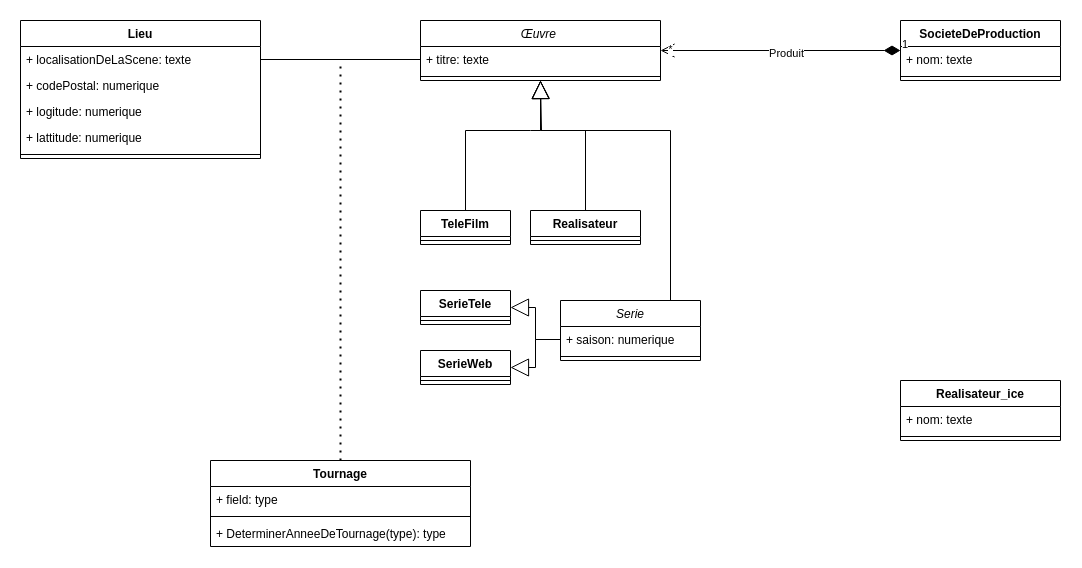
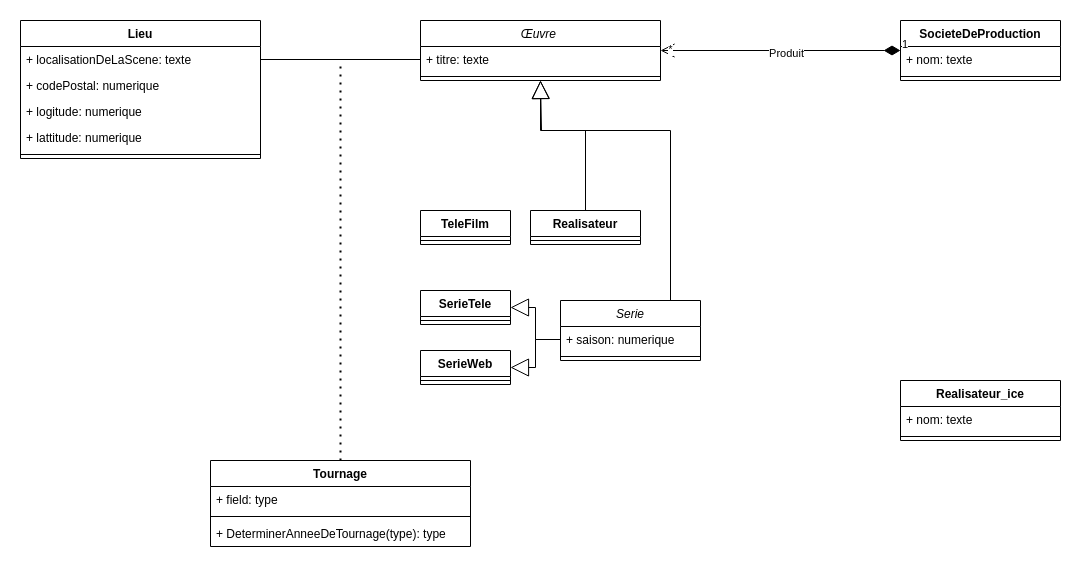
  <mxCell id="0" />
  <mxCell id="1" parent="0" />
  <mxCell id="2" value="Lieu" style="swimlane;fontStyle=1;align=center;verticalAlign=top;childLayout=stackLayout;horizontal=1;startSize=26;horizontalStack=0;resizeParent=1;resizeParentMax=0;resizeLast=0;collapsible=1;marginBottom=0;whiteSpace=wrap;html=1;" vertex="1" parent="1"><mxGeometry x="20" y="20" width="240" height="138" as="geometry" /></mxCell>
  <mxCell id="3" value="+ localisationDeLaScene: texte" style="text;strokeColor=none;fillColor=none;align=left;verticalAlign=top;spacingLeft=4;spacingRight=4;overflow=hidden;rotatable=0;points=[[0,0.5],[1,0.5]];portConstraint=eastwest;whiteSpace=wrap;html=1;" vertex="1" parent="2"><mxGeometry y="26" width="240" height="26" as="geometry" /></mxCell>
  <mxCell id="4" value="+ codePostal: numerique" style="text;strokeColor=none;fillColor=none;align=left;verticalAlign=top;spacingLeft=4;spacingRight=4;overflow=hidden;rotatable=0;points=[[0,0.5],[1,0.5]];portConstraint=eastwest;whiteSpace=wrap;html=1;" vertex="1" parent="2"><mxGeometry y="52" width="240" height="26" as="geometry" /></mxCell>
  <mxCell id="5" value="+ logitude: numerique" style="text;strokeColor=none;fillColor=none;align=left;verticalAlign=top;spacingLeft=4;spacingRight=4;overflow=hidden;rotatable=0;points=[[0,0.5],[1,0.5]];portConstraint=eastwest;whiteSpace=wrap;html=1;" vertex="1" parent="2"><mxGeometry y="78" width="240" height="26" as="geometry" /></mxCell>
  <mxCell id="6" value="+ lattitude: numerique" style="text;strokeColor=none;fillColor=none;align=left;verticalAlign=top;spacingLeft=4;spacingRight=4;overflow=hidden;rotatable=0;points=[[0,0.5],[1,0.5]];portConstraint=eastwest;whiteSpace=wrap;html=1;" vertex="1" parent="2"><mxGeometry y="104" width="240" height="26" as="geometry" /></mxCell>
  <mxCell id="7" value="" style="line;strokeWidth=1;fillColor=none;align=left;verticalAlign=middle;spacingTop=-1;spacingLeft=3;spacingRight=3;rotatable=0;labelPosition=right;points=[];portConstraint=eastwest;strokeColor=inherit;" vertex="1" parent="2"><mxGeometry y="130" width="240" height="8" as="geometry" /></mxCell>
  <mxCell id="8" value="&lt;span style=&quot;font-weight: normal;&quot;&gt;&lt;i&gt;Serie&lt;/i&gt;&lt;/span&gt;" style="swimlane;fontStyle=1;align=center;verticalAlign=top;childLayout=stackLayout;horizontal=1;startSize=26;horizontalStack=0;resizeParent=1;resizeParentMax=0;resizeLast=0;collapsible=1;marginBottom=0;whiteSpace=wrap;html=1;" vertex="1" parent="1"><mxGeometry x="560" y="300" width="140" height="60" as="geometry" /></mxCell>
  <mxCell id="9" value="+ saison: numerique" style="text;strokeColor=none;fillColor=none;align=left;verticalAlign=top;spacingLeft=4;spacingRight=4;overflow=hidden;rotatable=0;points=[[0,0.5],[1,0.5]];portConstraint=eastwest;whiteSpace=wrap;html=1;" vertex="1" parent="8"><mxGeometry y="26" width="140" height="26" as="geometry" /></mxCell>
  <mxCell id="10" value="" style="line;strokeWidth=1;fillColor=none;align=left;verticalAlign=middle;spacingTop=-1;spacingLeft=3;spacingRight=3;rotatable=0;labelPosition=right;points=[];portConstraint=eastwest;strokeColor=inherit;" vertex="1" parent="8"><mxGeometry y="52" width="140" height="8" as="geometry" /></mxCell>
  <mxCell id="11" value="SocieteDeProduction" style="swimlane;fontStyle=1;align=center;verticalAlign=top;childLayout=stackLayout;horizontal=1;startSize=26;horizontalStack=0;resizeParent=1;resizeParentMax=0;resizeLast=0;collapsible=1;marginBottom=0;whiteSpace=wrap;html=1;" vertex="1" parent="1"><mxGeometry x="900" y="20" width="160" height="60" as="geometry" /></mxCell>
  <mxCell id="12" value="+ nom: texte" style="text;strokeColor=none;fillColor=none;align=left;verticalAlign=top;spacingLeft=4;spacingRight=4;overflow=hidden;rotatable=0;points=[[0,0.5],[1,0.5]];portConstraint=eastwest;whiteSpace=wrap;html=1;" vertex="1" parent="11"><mxGeometry y="26" width="160" height="26" as="geometry" /></mxCell>
  <mxCell id="13" value="" style="line;strokeWidth=1;fillColor=none;align=left;verticalAlign=middle;spacingTop=-1;spacingLeft=3;spacingRight=3;rotatable=0;labelPosition=right;points=[];portConstraint=eastwest;strokeColor=inherit;" vertex="1" parent="11"><mxGeometry y="52" width="160" height="8" as="geometry" /></mxCell>
  <mxCell id="14" value="Realisateur_ice" style="swimlane;fontStyle=1;align=center;verticalAlign=top;childLayout=stackLayout;horizontal=1;startSize=26;horizontalStack=0;resizeParent=1;resizeParentMax=0;resizeLast=0;collapsible=1;marginBottom=0;whiteSpace=wrap;html=1;" vertex="1" parent="1"><mxGeometry x="900" y="380" width="160" height="60" as="geometry" /></mxCell>
  <mxCell id="15" value="+ nom: texte" style="text;strokeColor=none;fillColor=none;align=left;verticalAlign=top;spacingLeft=4;spacingRight=4;overflow=hidden;rotatable=0;points=[[0,0.5],[1,0.5]];portConstraint=eastwest;whiteSpace=wrap;html=1;" vertex="1" parent="14"><mxGeometry y="26" width="160" height="26" as="geometry" /></mxCell>
  <mxCell id="16" value="" style="line;strokeWidth=1;fillColor=none;align=left;verticalAlign=middle;spacingTop=-1;spacingLeft=3;spacingRight=3;rotatable=0;labelPosition=right;points=[];portConstraint=eastwest;strokeColor=inherit;" vertex="1" parent="14"><mxGeometry y="52" width="160" height="8" as="geometry" /></mxCell>
  <mxCell id="17" value="TeleFilm&lt;div&gt;&lt;br&gt;&lt;/div&gt;" style="swimlane;fontStyle=1;align=center;verticalAlign=top;childLayout=stackLayout;horizontal=1;startSize=26;horizontalStack=0;resizeParent=1;resizeParentMax=0;resizeLast=0;collapsible=1;marginBottom=0;whiteSpace=wrap;html=1;" vertex="1" parent="1"><mxGeometry x="420" y="210" width="90" height="34" as="geometry" /></mxCell>
  <mxCell id="18" value="" style="line;strokeWidth=1;fillColor=none;align=left;verticalAlign=middle;spacingTop=-1;spacingLeft=3;spacingRight=3;rotatable=0;labelPosition=right;points=[];portConstraint=eastwest;strokeColor=inherit;" vertex="1" parent="17"><mxGeometry y="26" width="90" height="8" as="geometry" /></mxCell>
  <mxCell id="19" value="Realisateur&lt;div&gt;&lt;br&gt;&lt;/div&gt;" style="swimlane;fontStyle=1;align=center;verticalAlign=top;childLayout=stackLayout;horizontal=1;startSize=26;horizontalStack=0;resizeParent=1;resizeParentMax=0;resizeLast=0;collapsible=1;marginBottom=0;whiteSpace=wrap;html=1;" vertex="1" parent="1"><mxGeometry x="530" y="210" width="110" height="34" as="geometry" /></mxCell>
  <mxCell id="20" value="" style="line;strokeWidth=1;fillColor=none;align=left;verticalAlign=middle;spacingTop=-1;spacingLeft=3;spacingRight=3;rotatable=0;labelPosition=right;points=[];portConstraint=eastwest;strokeColor=inherit;" vertex="1" parent="19"><mxGeometry y="26" width="110" height="8" as="geometry" /></mxCell>
  <mxCell id="21" value="Tournage" style="swimlane;fontStyle=1;align=center;verticalAlign=top;childLayout=stackLayout;horizontal=1;startSize=26;horizontalStack=0;resizeParent=1;resizeParentMax=0;resizeLast=0;collapsible=1;marginBottom=0;whiteSpace=wrap;html=1;" vertex="1" parent="1"><mxGeometry x="210" y="460" width="260" height="86" as="geometry" /></mxCell>
  <mxCell id="22" value="+ field: type" style="text;strokeColor=none;fillColor=none;align=left;verticalAlign=top;spacingLeft=4;spacingRight=4;overflow=hidden;rotatable=0;points=[[0,0.5],[1,0.5]];portConstraint=eastwest;whiteSpace=wrap;html=1;" vertex="1" parent="21"><mxGeometry y="26" width="260" height="26" as="geometry" /></mxCell>
  <mxCell id="23" value="" style="line;strokeWidth=1;fillColor=none;align=left;verticalAlign=middle;spacingTop=-1;spacingLeft=3;spacingRight=3;rotatable=0;labelPosition=right;points=[];portConstraint=eastwest;strokeColor=inherit;" vertex="1" parent="21"><mxGeometry y="52" width="260" height="8" as="geometry" /></mxCell>
  <mxCell id="24" value="+ DeterminerAnneeDeTournage(type): type" style="text;strokeColor=none;fillColor=none;align=left;verticalAlign=top;spacingLeft=4;spacingRight=4;overflow=hidden;rotatable=0;points=[[0,0.5],[1,0.5]];portConstraint=eastwest;whiteSpace=wrap;html=1;" vertex="1" parent="21"><mxGeometry y="60" width="260" height="26" as="geometry" /></mxCell>
  <mxCell id="25" value="Serie&lt;span style=&quot;background-color: transparent; color: light-dark(rgb(0, 0, 0), rgb(255, 255, 255));&quot;&gt;Tele&lt;/span&gt;" style="swimlane;fontStyle=1;align=center;verticalAlign=top;childLayout=stackLayout;horizontal=1;startSize=26;horizontalStack=0;resizeParent=1;resizeParentMax=0;resizeLast=0;collapsible=1;marginBottom=0;whiteSpace=wrap;html=1;" vertex="1" parent="1"><mxGeometry x="420" y="290" width="90" height="34" as="geometry" /></mxCell>
  <mxCell id="26" value="" style="line;strokeWidth=1;fillColor=none;align=left;verticalAlign=middle;spacingTop=-1;spacingLeft=3;spacingRight=3;rotatable=0;labelPosition=right;points=[];portConstraint=eastwest;strokeColor=inherit;" vertex="1" parent="25"><mxGeometry y="26" width="90" height="8" as="geometry" /></mxCell>
  <mxCell id="27" value="SerieWeb" style="swimlane;fontStyle=1;align=center;verticalAlign=top;childLayout=stackLayout;horizontal=1;startSize=26;horizontalStack=0;resizeParent=1;resizeParentMax=0;resizeLast=0;collapsible=1;marginBottom=0;whiteSpace=wrap;html=1;" vertex="1" parent="1"><mxGeometry x="420" y="350" width="90" height="34" as="geometry" /></mxCell>
  <mxCell id="28" value="" style="line;strokeWidth=1;fillColor=none;align=left;verticalAlign=middle;spacingTop=-1;spacingLeft=3;spacingRight=3;rotatable=0;labelPosition=right;points=[];portConstraint=eastwest;strokeColor=inherit;" vertex="1" parent="27"><mxGeometry y="26" width="90" height="8" as="geometry" /></mxCell>
  <mxCell id="29" value="&lt;span style=&quot;font-weight: normal;&quot;&gt;&lt;i&gt;Œuvre&amp;nbsp;&lt;/i&gt;&lt;/span&gt;" style="swimlane;fontStyle=1;align=center;verticalAlign=top;childLayout=stackLayout;horizontal=1;startSize=26;horizontalStack=0;resizeParent=1;resizeParentMax=0;resizeLast=0;collapsible=1;marginBottom=0;whiteSpace=wrap;html=1;" vertex="1" parent="1"><mxGeometry x="420" y="20" width="240" height="60" as="geometry" /></mxCell>
  <mxCell id="30" value="+ titre: texte" style="text;strokeColor=none;fillColor=none;align=left;verticalAlign=top;spacingLeft=4;spacingRight=4;overflow=hidden;rotatable=0;points=[[0,0.5],[1,0.5]];portConstraint=eastwest;whiteSpace=wrap;html=1;" vertex="1" parent="29"><mxGeometry y="26" width="240" height="26" as="geometry" /></mxCell>
  <mxCell id="31" value="" style="line;strokeWidth=1;fillColor=none;align=left;verticalAlign=middle;spacingTop=-1;spacingLeft=3;spacingRight=3;rotatable=0;labelPosition=right;points=[];portConstraint=eastwest;strokeColor=inherit;" vertex="1" parent="29"><mxGeometry y="52" width="240" height="8" as="geometry" /></mxCell>
- <mxCell id="32" value="" style="endArrow=block;endSize=16;endFill=0;html=1;rounded=0;exitX=0.5;exitY=0;exitDx=0;exitDy=0;entryX=0.5;entryY=1;entryDx=0;entryDy=0;curved=0;" edge="1" parent="1" source="17" target="29"><mxGeometry width="160" relative="1" as="geometry"><mxPoint x="430" y="300" as="sourcePoint" /><mxPoint x="590" y="300" as="targetPoint" /><Array as="points"><mxPoint x="465" y="130" /><mxPoint x="530" y="130" /><mxPoint x="540" y="130" /></Array></mxGeometry></mxCell>
  <mxCell id="33" value="" style="endArrow=block;endSize=16;endFill=0;html=1;rounded=0;exitX=0.5;exitY=0;exitDx=0;exitDy=0;edgeStyle=orthogonalEdgeStyle;curved=0;" edge="1" parent="1" source="19"><mxGeometry x="-0.124" width="160" relative="1" as="geometry"><mxPoint x="430" y="300" as="sourcePoint" /><mxPoint x="540" y="80" as="targetPoint" /><Array as="points"><mxPoint x="585" y="130" /><mxPoint x="541" y="130" /></Array><mxPoint x="1" as="offset" /></mxGeometry></mxCell>
  <mxCell id="34" value="" style="endArrow=block;endSize=16;endFill=0;html=1;rounded=0;edgeStyle=orthogonalEdgeStyle;curved=0;exitX=0.75;exitY=0;exitDx=0;exitDy=0;" edge="1" parent="1" source="8"><mxGeometry x="-0.124" width="160" relative="1" as="geometry"><mxPoint x="670" y="250" as="sourcePoint" /><mxPoint x="540" y="80" as="targetPoint" /><Array as="points"><mxPoint x="670" y="300" /><mxPoint x="670" y="130" /><mxPoint x="540" y="130" /></Array><mxPoint x="1" as="offset" /></mxGeometry></mxCell>
  <mxCell id="35" value="" style="endArrow=block;endSize=16;endFill=0;html=1;rounded=0;entryX=1;entryY=0.5;entryDx=0;entryDy=0;exitX=0;exitY=0.5;exitDx=0;exitDy=0;edgeStyle=orthogonalEdgeStyle;" edge="1" parent="1" source="9" target="25"><mxGeometry width="160" relative="1" as="geometry"><mxPoint x="430" y="340" as="sourcePoint" /><mxPoint x="590" y="340" as="targetPoint" /></mxGeometry></mxCell>
  <mxCell id="36" value="" style="endArrow=block;endSize=16;endFill=0;html=1;rounded=0;entryX=1;entryY=0.5;entryDx=0;entryDy=0;exitX=0;exitY=0.5;exitDx=0;exitDy=0;edgeStyle=orthogonalEdgeStyle;" edge="1" parent="1" source="9" target="27"><mxGeometry width="160" relative="1" as="geometry"><mxPoint x="570" y="349" as="sourcePoint" /><mxPoint x="520" y="317" as="targetPoint" /></mxGeometry></mxCell>
  <mxCell id="37" value="1" style="endArrow=open;html=1;endSize=12;startArrow=diamondThin;startSize=14;startFill=1;edgeStyle=orthogonalEdgeStyle;align=left;verticalAlign=bottom;rounded=0;exitX=0;exitY=0.154;exitDx=0;exitDy=0;exitPerimeter=0;" edge="1" parent="1" source="12"><mxGeometry x="-1" y="3" relative="1" as="geometry"><mxPoint x="430" y="300" as="sourcePoint" /><mxPoint x="660" y="50" as="targetPoint" /></mxGeometry></mxCell>
  <mxCell id="38" value="Produit" style="edgeLabel;html=1;align=center;verticalAlign=middle;resizable=0;points=[];" vertex="1" connectable="0" parent="37"><mxGeometry x="-0.056" y="2" relative="1" as="geometry"><mxPoint as="offset" /></mxGeometry></mxCell>
  <mxCell id="39" value="*" style="edgeLabel;html=1;align=center;verticalAlign=middle;resizable=0;points=[];" vertex="1" connectable="0" parent="37"><mxGeometry x="0.921" y="-2" relative="1" as="geometry"><mxPoint as="offset" /></mxGeometry></mxCell>
  <mxCell id="40" value="" style="endArrow=none;html=1;rounded=0;exitX=1;exitY=0.5;exitDx=0;exitDy=0;entryX=0;entryY=0.5;entryDx=0;entryDy=0;" edge="1" parent="1" source="3" target="30"><mxGeometry width="50" height="50" relative="1" as="geometry"><mxPoint x="500" y="310" as="sourcePoint" /><mxPoint x="550" y="260" as="targetPoint" /></mxGeometry></mxCell>
  <mxCell id="41" value="" style="endArrow=none;dashed=1;html=1;dashPattern=1 3;strokeWidth=2;rounded=0;exitX=0.5;exitY=0;exitDx=0;exitDy=0;" edge="1" parent="1" source="21"><mxGeometry width="50" height="50" relative="1" as="geometry"><mxPoint x="500" y="310" as="sourcePoint" /><mxPoint x="340" y="60" as="targetPoint" /></mxGeometry></mxCell>
